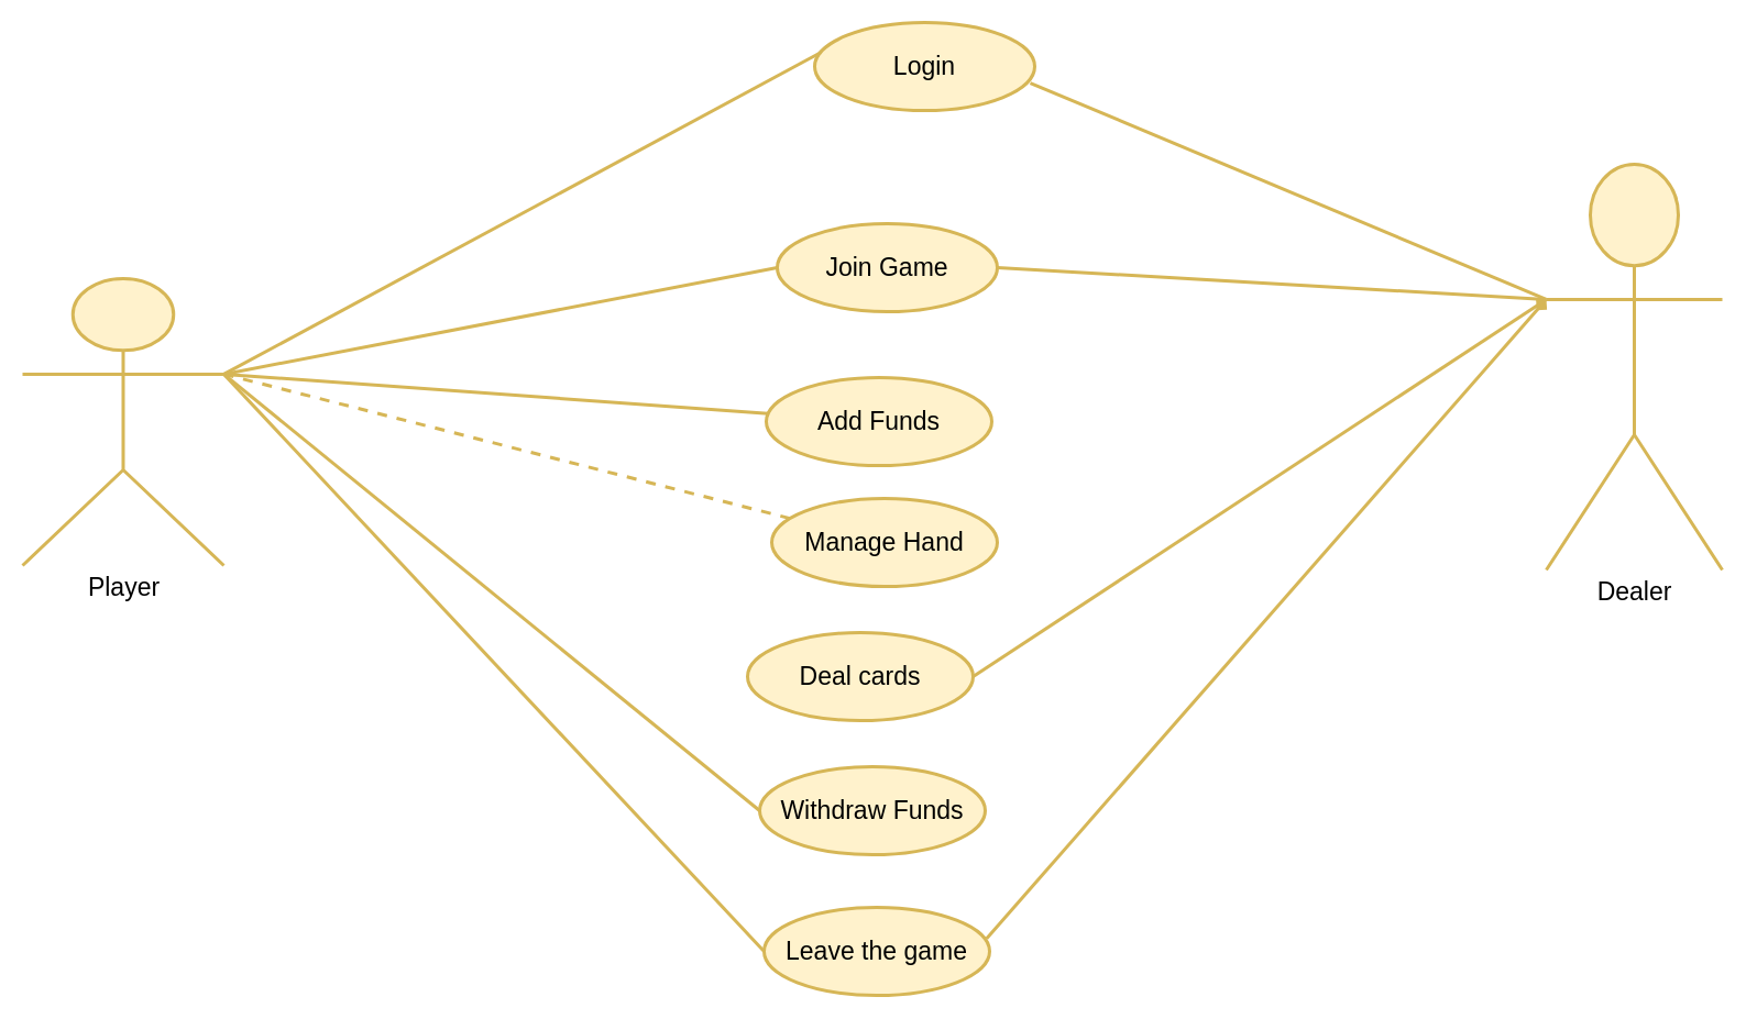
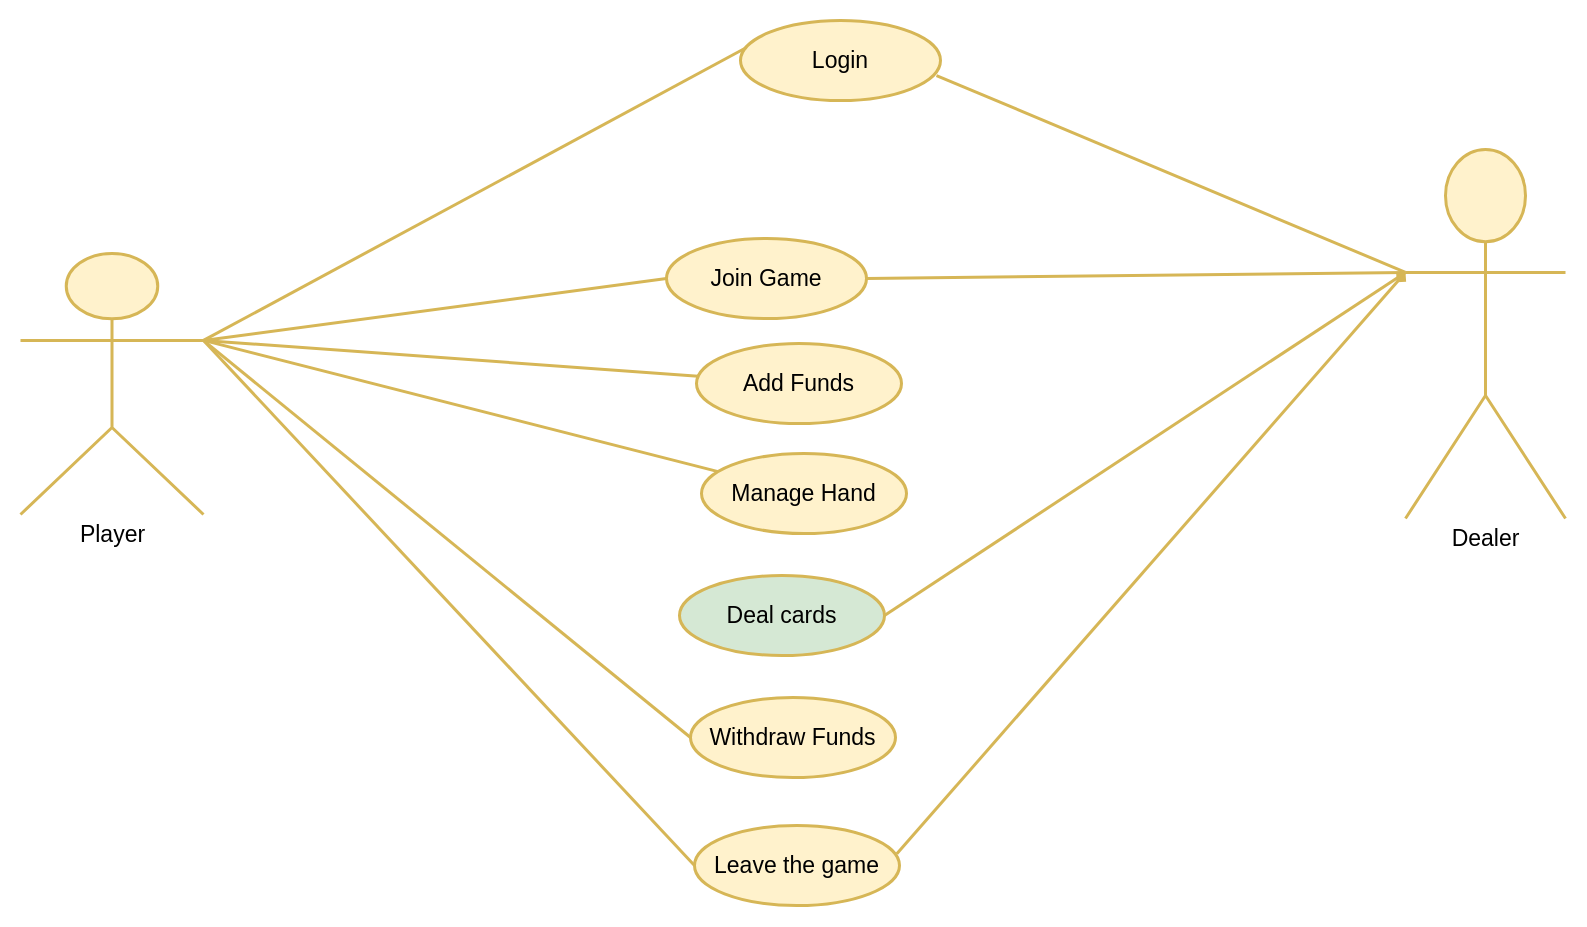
  <mxCell id="0" />
  <mxCell id="1" parent="0" />
  <mxCell id="2" value="Player" style="shape=umlActor;verticalLabelPosition=bottom;verticalAlign=top;html=1;outlineConnect=0;fontSize=23;strokeWidth=3;fillColor=#fff2cc;strokeColor=#d6b656;" vertex="1" parent="1"><mxGeometry x="20" y="253" width="183" height="261" as="geometry" /></mxCell>
- <mxCell id="3" value="Join Game" style="ellipse;whiteSpace=wrap;html=1;fontSize=23;strokeWidth=3;fillColor=#fff2cc;strokeColor=#d6b656;" vertex="1" parent="1"><mxGeometry x="706" y="203" width="200" height="80" as="geometry" /></mxCell>
+ <mxCell id="3" value="Join Game" style="ellipse;whiteSpace=wrap;html=1;fontSize=23;strokeWidth=3;fillColor=#fff2cc;strokeColor=#d6b656;" vertex="1" parent="1"><mxGeometry x="666" y="238" width="200" height="80" as="geometry" /></mxCell>
  <mxCell id="4" value="Manage Hand" style="ellipse;whiteSpace=wrap;html=1;fontSize=23;strokeWidth=3;fillColor=#fff2cc;strokeColor=#d6b656;" vertex="1" parent="1"><mxGeometry x="701" y="453" width="205" height="80" as="geometry" /></mxCell>
  <mxCell id="5" value="Withdraw Funds" style="ellipse;whiteSpace=wrap;html=1;fontSize=23;strokeWidth=3;fillColor=#fff2cc;strokeColor=#d6b656;" vertex="1" parent="1"><mxGeometry x="690" y="697" width="205" height="80" as="geometry" /></mxCell>
  <mxCell id="6" value="Leave the game" style="ellipse;whiteSpace=wrap;html=1;fontSize=23;strokeWidth=3;fillColor=#fff2cc;strokeColor=#d6b656;" vertex="1" parent="1"><mxGeometry x="694" y="825" width="205" height="80" as="geometry" /></mxCell>
  <mxCell id="7" value="Dealer" style="shape=umlActor;verticalLabelPosition=bottom;verticalAlign=top;html=1;outlineConnect=0;fontSize=23;strokeWidth=3;fillColor=#fff2cc;strokeColor=#d6b656;" vertex="1" parent="1"><mxGeometry x="1405" y="149" width="160" height="369" as="geometry" /></mxCell>
  <mxCell id="8" value="Add Funds" style="ellipse;whiteSpace=wrap;html=1;fontSize=23;strokeWidth=3;fillColor=#fff2cc;strokeColor=#d6b656;" vertex="1" parent="1"><mxGeometry x="696" y="343" width="205" height="80" as="geometry" /></mxCell>
  <mxCell id="9" value="" style="endArrow=none;html=1;rounded=0;entryX=0;entryY=0.333;entryDx=0;entryDy=0;entryPerimeter=0;exitX=1;exitY=0.5;exitDx=0;exitDy=0;fontSize=23;strokeWidth=3;fillColor=#fff2cc;strokeColor=#d6b656;" edge="1" parent="1" source="3" target="7"><mxGeometry width="50" height="50" relative="1" as="geometry"><mxPoint x="1146" y="503" as="sourcePoint" /><mxPoint x="1196" y="453" as="targetPoint" /></mxGeometry></mxCell>
  <mxCell id="10" value="" style="endArrow=diamond;html=1;rounded=0;exitX=0.987;exitY=0.354;exitDx=0;exitDy=0;exitPerimeter=0;entryX=0;entryY=0.333;entryDx=0;entryDy=0;entryPerimeter=0;fontSize=23;strokeWidth=3;fillColor=#fff2cc;strokeColor=#d6b656;" edge="1" parent="1" source="6" target="7"><mxGeometry width="50" height="50" relative="1" as="geometry"><mxPoint x="1146" y="503" as="sourcePoint" /><mxPoint x="1526" y="543" as="targetPoint" /></mxGeometry></mxCell>
  <mxCell id="11" value="" style="endArrow=none;html=1;rounded=0;fontSize=23;strokeWidth=3;exitX=1;exitY=0.333;exitDx=0;exitDy=0;exitPerimeter=0;fillColor=#fff2cc;strokeColor=#d6b656;" edge="1" parent="1" target="8" source="2"><mxGeometry width="50" height="50" relative="1" as="geometry"><mxPoint x="286" y="573" as="sourcePoint" /><mxPoint x="336" y="523" as="targetPoint" /></mxGeometry></mxCell>
  <mxCell id="12" value="" style="endArrow=none;html=1;rounded=0;entryX=0;entryY=0.5;entryDx=0;entryDy=0;exitX=1;exitY=0.333;exitDx=0;exitDy=0;exitPerimeter=0;fontSize=23;strokeWidth=3;fillColor=#fff2cc;strokeColor=#d6b656;" edge="1" parent="1" source="2" target="3"><mxGeometry width="50" height="50" relative="1" as="geometry"><mxPoint x="276" y="545.53" as="sourcePoint" /><mxPoint x="714" y="382.53" as="targetPoint" /></mxGeometry></mxCell>
  <mxCell id="13" value="" style="endArrow=none;html=1;rounded=0;entryX=0;entryY=0.5;entryDx=0;entryDy=0;fontSize=23;strokeWidth=3;exitX=1;exitY=0.333;exitDx=0;exitDy=0;exitPerimeter=0;fillColor=#fff2cc;strokeColor=#d6b656;" edge="1" parent="1" target="5" source="2"><mxGeometry width="50" height="50" relative="1" as="geometry"><mxPoint x="286" y="573" as="sourcePoint" /><mxPoint x="674.032" y="600.924" as="targetPoint" /></mxGeometry></mxCell>
  <mxCell id="14" value="" style="endArrow=none;html=1;rounded=0;entryX=0;entryY=0.5;entryDx=0;entryDy=0;exitX=1;exitY=0.333;exitDx=0;exitDy=0;exitPerimeter=0;fontSize=23;strokeWidth=3;fillColor=#fff2cc;strokeColor=#d6b656;" edge="1" parent="1" source="2" target="6"><mxGeometry width="50" height="50" relative="1" as="geometry"><mxPoint x="296" y="573" as="sourcePoint" /><mxPoint x="691" y="723" as="targetPoint" /></mxGeometry></mxCell>
- <mxCell id="15" value="" style="endArrow=none;html=1;rounded=0;fontSize=23;strokeWidth=3;exitX=1;exitY=0.333;exitDx=0;exitDy=0;exitPerimeter=0;fillColor=#fff2cc;strokeColor=#d6b656;dashed=1;" edge="1" parent="1" target="4" source="2"><mxGeometry width="50" height="50" relative="1" as="geometry"><mxPoint x="286" y="573" as="sourcePoint" /><mxPoint x="336" y="523" as="targetPoint" /></mxGeometry></mxCell>
- <mxCell id="16" value="Deal cards" style="ellipse;whiteSpace=wrap;html=1;fontSize=23;strokeWidth=3;fillColor=#fff2cc;strokeColor=#d6b656;" vertex="1" parent="1"><mxGeometry x="679" y="575" width="205" height="80" as="geometry" /></mxCell>
+ <mxCell id="15" value="" style="endArrow=none;html=1;rounded=0;fontSize=23;strokeWidth=3;exitX=1;exitY=0.333;exitDx=0;exitDy=0;exitPerimeter=0;fillColor=#fff2cc;strokeColor=#d6b656;" edge="1" parent="1" target="4" source="2"><mxGeometry width="50" height="50" relative="1" as="geometry"><mxPoint x="286" y="573" as="sourcePoint" /><mxPoint x="336" y="523" as="targetPoint" /></mxGeometry></mxCell>
+ <mxCell id="16" value="Deal cards" style="ellipse;whiteSpace=wrap;html=1;fontSize=23;strokeWidth=3;fillColor=#d5e8d4;strokeColor=#d6b656;" vertex="1" parent="1"><mxGeometry x="679" y="575" width="205" height="80" as="geometry" /></mxCell>
  <mxCell id="17" value="" style="endArrow=none;html=1;rounded=0;exitX=1;exitY=0.5;exitDx=0;exitDy=0;entryX=0;entryY=0.333;entryDx=0;entryDy=0;entryPerimeter=0;fontSize=23;strokeWidth=3;fillColor=#fff2cc;strokeColor=#d6b656;" edge="1" parent="1" target="7" source="16"><mxGeometry width="50" height="50" relative="1" as="geometry"><mxPoint x="895.67" y="661.84" as="sourcePoint" /><mxPoint x="1524" y="543" as="targetPoint" /></mxGeometry></mxCell>
  <mxCell id="18" value="Login" style="ellipse;whiteSpace=wrap;html=1;fontSize=23;strokeWidth=3;fillColor=#fff2cc;strokeColor=#d6b656;" vertex="1" parent="1"><mxGeometry x="740" y="20" width="200" height="80" as="geometry" /></mxCell>
  <mxCell id="19" value="" style="endArrow=none;html=1;rounded=0;entryX=0.03;entryY=0.338;entryDx=0;entryDy=0;fontSize=23;strokeWidth=3;exitX=1;exitY=0.333;exitDx=0;exitDy=0;exitPerimeter=0;entryPerimeter=0;fillColor=#fff2cc;strokeColor=#d6b656;" edge="1" parent="1" source="2" target="18"><mxGeometry width="50" height="50" relative="1" as="geometry"><mxPoint x="293" y="565" as="sourcePoint" /><mxPoint x="711" y="-55" as="targetPoint" /></mxGeometry></mxCell>
  <mxCell id="20" value="" style="endArrow=none;html=1;rounded=0;exitX=0.98;exitY=0.688;exitDx=0;exitDy=0;fontSize=23;strokeWidth=3;entryX=0;entryY=0.333;entryDx=0;entryDy=0;entryPerimeter=0;exitPerimeter=0;fillColor=#fff2cc;strokeColor=#d6b656;" edge="1" parent="1" source="18" target="7"><mxGeometry width="50" height="50" relative="1" as="geometry"><mxPoint x="900" y="-64" as="sourcePoint" /><mxPoint x="1530" y="541" as="targetPoint" /></mxGeometry></mxCell>
